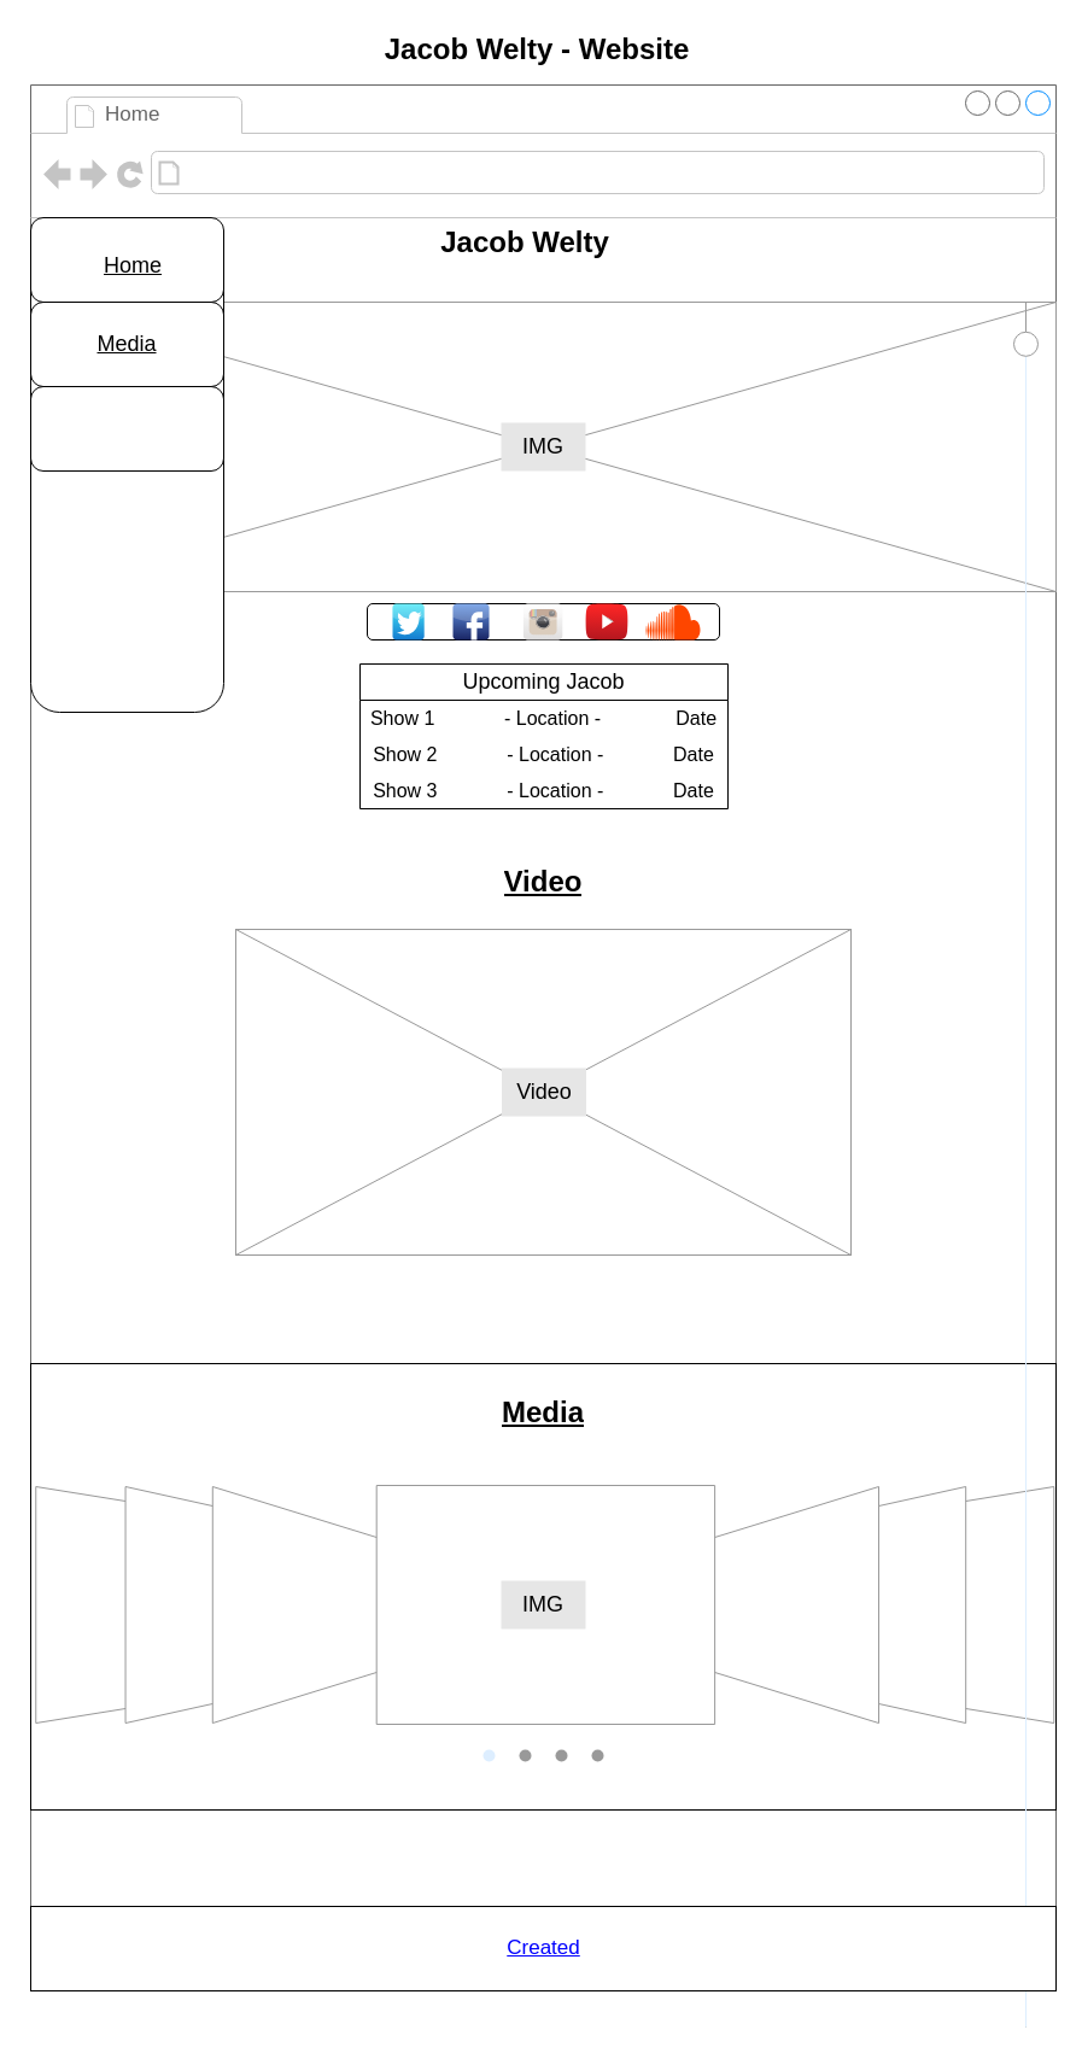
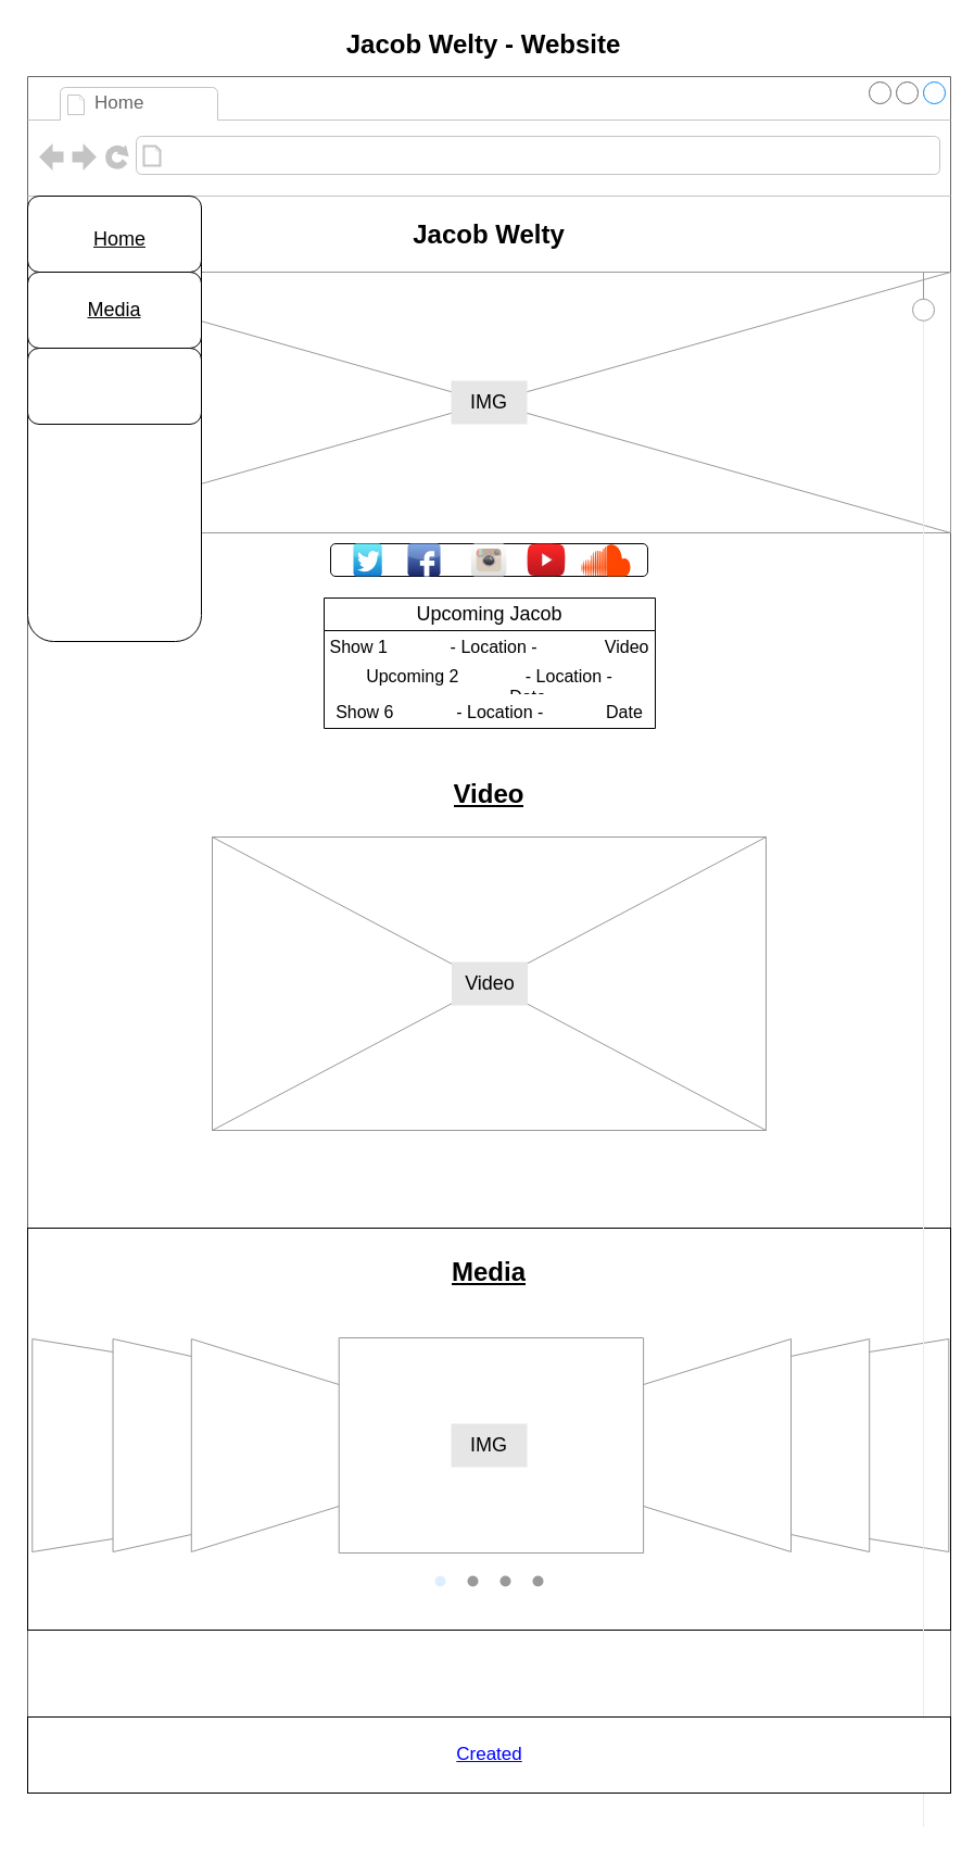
  <mxCell id="0" />
  <mxCell id="1" parent="0" />
  <mxCell id="2" value="" style="strokeWidth=1;shadow=0;dashed=0;align=center;html=1;shape=mxgraph.mockup.containers.browserWindow;rSize=0;strokeColor=#666666;strokeColor2=#008cff;strokeColor3=#c4c4c4;mainText=,;recursiveResize=0;" parent="1" vertex="1"><mxGeometry y="70" width="850" height="1580" as="geometry" x="25" /></mxCell>
  <mxCell id="3" value="" style="verticalLabelPosition=bottom;shadow=0;dashed=0;align=center;html=1;verticalAlign=top;strokeWidth=1;shape=mxgraph.mockup.graphics.simpleIcon;strokeColor=#999999;perimeterSpacing=1;" parent="2" vertex="1"><mxGeometry y="180" width="850" height="240" as="geometry" /></mxCell>
  <mxCell id="4" value="Home" style="strokeWidth=1;shadow=0;dashed=0;align=center;html=1;shape=mxgraph.mockup.containers.anchor;fontSize=17;fontColor=#666666;align=left;whiteSpace=wrap;" parent="2" vertex="1"><mxGeometry x="60" y="12" width="110" height="26" as="geometry" /></mxCell>
  <mxCell id="5" value="" style="rounded=1;whiteSpace=wrap;html=1;direction=south;" parent="2" vertex="1"><mxGeometry y="110" width="160" height="410" as="geometry" /></mxCell>
  <mxCell id="6" value="" style="rounded=1;whiteSpace=wrap;html=1;" parent="2" vertex="1"><mxGeometry y="110" width="160" height="70" as="geometry" /></mxCell>
  <mxCell id="7" value="" style="rounded=1;whiteSpace=wrap;html=1;" parent="2" vertex="1"><mxGeometry y="180" width="160" height="70" as="geometry" /></mxCell>
  <mxCell id="8" value="" style="rounded=1;whiteSpace=wrap;html=1;" parent="2" vertex="1"><mxGeometry y="250" width="160" height="70" as="geometry" /></mxCell>
  <mxCell id="9" value="&lt;font style=&quot;font-size: 18px;&quot;&gt;&lt;u&gt;Home&lt;/u&gt;&lt;/font&gt;" style="text;html=1;align=center;verticalAlign=middle;whiteSpace=wrap;rounded=0;" parent="2" vertex="1"><mxGeometry x="50" y="130" width="70" height="40" as="geometry" /></mxCell>
  <mxCell id="10" value="&lt;font style=&quot;font-size: 18px;&quot;&gt;&lt;u&gt;Media&lt;/u&gt;&lt;/font&gt;" style="text;html=1;align=center;verticalAlign=middle;whiteSpace=wrap;rounded=0;" parent="2" vertex="1"><mxGeometry x="50" y="200" width="60" height="30" as="geometry" /></mxCell>
  <mxCell id="11" value="&lt;font style=&quot;font-size: 18px;&quot;&gt;IMG&lt;/font&gt;" style="text;html=1;align=center;verticalAlign=middle;whiteSpace=wrap;rounded=0;fillColor=#E6E6E6;perimeterSpacing=1;" parent="2" vertex="1"><mxGeometry x="390" y="280" width="70" height="40" as="geometry" /></mxCell>
  <mxCell id="12" value="" style="rounded=0;whiteSpace=wrap;html=1;" parent="2" vertex="1"><mxGeometry y="1060" width="850" height="370" as="geometry" /></mxCell>
- <mxCell id="13" value="&lt;h1 style=&quot;margin-top: 0px;&quot;&gt;Jacob Welty&lt;/h1&gt;" style="text;html=1;whiteSpace=wrap;overflow=hidden;rounded=0;align=center;" parent="2" vertex="1"><mxGeometry x="320" y="110" width="180" height="50" as="geometry" /></mxCell>
+ <mxCell id="13" value="&lt;h1 style=&quot;margin-top: 0px;&quot;&gt;Jacob Welty&lt;/h1&gt;" style="text;html=1;whiteSpace=wrap;overflow=hidden;rounded=0;align=center;" parent="2" vertex="1"><mxGeometry x="335" y="125" width="180" height="50" as="geometry" /></mxCell>
  <mxCell id="14" value="" style="verticalLabelPosition=bottom;shadow=0;dashed=0;align=center;html=1;verticalAlign=top;strokeWidth=1;shape=mxgraph.mockup.navigation.coverFlow;strokeColor=#999999;" parent="2" vertex="1"><mxGeometry y="1160" width="850" height="200" as="geometry" /></mxCell>
  <mxCell id="15" value="&lt;font style=&quot;font-size: 18px;&quot;&gt;IMG&lt;/font&gt;" style="text;html=1;align=center;verticalAlign=middle;whiteSpace=wrap;rounded=0;fillColor=#E6E6E6;perimeterSpacing=1;" parent="2" vertex="1"><mxGeometry x="390" y="1240" width="70" height="40" as="geometry" /></mxCell>
  <mxCell id="16" value="" style="verticalLabelPosition=bottom;shadow=0;dashed=0;align=center;html=1;verticalAlign=top;strokeWidth=1;shape=mxgraph.mockup.navigation.pageControl;fillColor=#999999;strokeColor=#ddeeff;" parent="2" vertex="1"><mxGeometry x="375" y="1370" width="100" height="30" as="geometry" /></mxCell>
  <mxCell id="17" style="edgeStyle=orthogonalEdgeStyle;rounded=0;orthogonalLoop=1;jettySize=auto;html=1;exitX=1;exitY=0.5;exitDx=0;exitDy=0;" parent="2" source="5" target="5" edge="1"><mxGeometry relative="1" as="geometry" /></mxCell>
  <mxCell id="18" value="&lt;h1 style=&quot;margin-top: 0px;&quot;&gt;&lt;u&gt;Media&lt;/u&gt;&lt;/h1&gt;" style="text;html=1;whiteSpace=wrap;overflow=hidden;rounded=0;align=center;" parent="2" vertex="1"><mxGeometry x="335" y="1080" width="180" height="50" as="geometry" /></mxCell>
  <mxCell id="19" value="&lt;font style=&quot;font-size: 18px;&quot;&gt;Upcoming Jacob&lt;/font&gt;" style="swimlane;fontStyle=0;childLayout=stackLayout;horizontal=1;startSize=30;horizontalStack=0;resizeParent=1;resizeParentMax=0;resizeLast=0;collapsible=1;marginBottom=0;whiteSpace=wrap;html=1;" parent="2" vertex="1"><mxGeometry x="273" y="480" width="305" height="120" as="geometry"><mxRectangle x="285" y="440" width="60" height="30" as="alternateBounds" /></mxGeometry></mxCell>
- <mxCell id="20" value="&lt;font style=&quot;font-size: 16px;&quot;&gt;Show 1&lt;span style=&quot;white-space: pre;&quot;&gt;&#09;&lt;/span&gt;&lt;span style=&quot;white-space: pre;&quot;&gt;&#09;&lt;/span&gt; - Location -&lt;span style=&quot;white-space: pre;&quot;&gt;&#09;&lt;/span&gt;&lt;span style=&quot;white-space: pre;&quot;&gt;&#09;&lt;/span&gt; Date&lt;/font&gt;" style="text;strokeColor=none;fillColor=none;align=center;verticalAlign=middle;spacingLeft=4;spacingRight=4;overflow=hidden;points=[[0,0.5],[1,0.5]];portConstraint=eastwest;rotatable=0;whiteSpace=wrap;html=1;" parent="19" vertex="1"><mxGeometry y="30" width="305" height="30" as="geometry" /></mxCell>
- <mxCell id="21" value="&lt;font style=&quot;font-size: 16px;&quot;&gt;Show 2&lt;span style=&quot;white-space: pre;&quot;&gt;&#09;&lt;/span&gt;&lt;span style=&quot;white-space: pre;&quot;&gt;&#09;&lt;/span&gt; - Location - &lt;span style=&quot;white-space: pre;&quot;&gt;&#09;&lt;/span&gt;&lt;span style=&quot;white-space: pre;&quot;&gt;&#09;&lt;/span&gt;Date&lt;/font&gt;" style="text;strokeColor=none;fillColor=none;align=center;verticalAlign=middle;spacingLeft=4;spacingRight=4;overflow=hidden;points=[[0,0.5],[1,0.5]];portConstraint=eastwest;rotatable=0;whiteSpace=wrap;html=1;" parent="19" vertex="1"><mxGeometry y="60" width="305" height="30" as="geometry" /></mxCell>
- <mxCell id="22" value="&lt;font style=&quot;font-size: 16px;&quot;&gt;Show 3&lt;span style=&quot;white-space: pre;&quot;&gt;&#09;&lt;/span&gt;&lt;span style=&quot;white-space: pre;&quot;&gt;&#09;&lt;/span&gt; - Location - &lt;span style=&quot;white-space: pre;&quot;&gt;&#09;&lt;/span&gt;&lt;span style=&quot;white-space: pre;&quot;&gt;&#09;&lt;/span&gt;Date&lt;/font&gt;" style="text;strokeColor=none;fillColor=none;align=center;verticalAlign=middle;spacingLeft=4;spacingRight=4;overflow=hidden;points=[[0,0.5],[1,0.5]];portConstraint=eastwest;rotatable=0;whiteSpace=wrap;html=1;" parent="19" vertex="1"><mxGeometry y="90" width="305" height="30" as="geometry" /></mxCell>
+ <mxCell id="20" value="&lt;font style=&quot;font-size: 16px;&quot;&gt;Show 1&lt;span style=&quot;white-space: pre;&quot;&gt;&#09;&lt;/span&gt;&lt;span style=&quot;white-space: pre;&quot;&gt;&#09;&lt;/span&gt; - Location -&lt;span style=&quot;white-space: pre;&quot;&gt;&#09;&lt;/span&gt;&lt;span style=&quot;white-space: pre;&quot;&gt;&#09;&lt;/span&gt; Video&lt;/font&gt;" style="text;strokeColor=none;fillColor=none;align=center;verticalAlign=middle;spacingLeft=4;spacingRight=4;overflow=hidden;points=[[0,0.5],[1,0.5]];portConstraint=eastwest;rotatable=0;whiteSpace=wrap;html=1;" parent="19" vertex="1"><mxGeometry y="30" width="305" height="30" as="geometry" /></mxCell>
+ <mxCell id="21" value="&lt;font style=&quot;font-size: 16px;&quot;&gt;Upcoming 2&lt;span style=&quot;white-space: pre;&quot;&gt;&#09;&lt;/span&gt;&lt;span style=&quot;white-space: pre;&quot;&gt;&#09;&lt;/span&gt; - Location - &lt;span style=&quot;white-space: pre;&quot;&gt;&#09;&lt;/span&gt;&lt;span style=&quot;white-space: pre;&quot;&gt;&#09;&lt;/span&gt;Date&lt;/font&gt;" style="text;strokeColor=none;fillColor=none;align=center;verticalAlign=middle;spacingLeft=4;spacingRight=4;overflow=hidden;points=[[0,0.5],[1,0.5]];portConstraint=eastwest;rotatable=0;whiteSpace=wrap;html=1;" parent="19" vertex="1"><mxGeometry y="60" width="305" height="30" as="geometry" /></mxCell>
+ <mxCell id="22" value="&lt;font style=&quot;font-size: 16px;&quot;&gt;Show 6&lt;span style=&quot;white-space: pre;&quot;&gt;&#09;&lt;/span&gt;&lt;span style=&quot;white-space: pre;&quot;&gt;&#09;&lt;/span&gt; - Location - &lt;span style=&quot;white-space: pre;&quot;&gt;&#09;&lt;/span&gt;&lt;span style=&quot;white-space: pre;&quot;&gt;&#09;&lt;/span&gt;Date&lt;/font&gt;" style="text;strokeColor=none;fillColor=none;align=center;verticalAlign=middle;spacingLeft=4;spacingRight=4;overflow=hidden;points=[[0,0.5],[1,0.5]];portConstraint=eastwest;rotatable=0;whiteSpace=wrap;html=1;" parent="19" vertex="1"><mxGeometry y="90" width="305" height="30" as="geometry" /></mxCell>
  <mxCell id="23" value="" style="verticalLabelPosition=bottom;shadow=0;dashed=0;align=center;html=1;verticalAlign=top;strokeWidth=1;shape=mxgraph.mockup.forms.horSlider;strokeColor=#999999;sliderStyle=basic;sliderPos=97.902;handleStyle=circle;fillColor2=#ddeeff;direction=north;" parent="2" vertex="1"><mxGeometry x="810" y="180" width="30" height="1430" as="geometry" /></mxCell>
  <mxCell id="24" value="" style="verticalLabelPosition=bottom;shadow=0;dashed=0;align=center;html=1;verticalAlign=top;strokeWidth=1;shape=mxgraph.mockup.graphics.simpleIcon;strokeColor=#999999;" parent="2" vertex="1"><mxGeometry x="170" y="700" width="510" height="270" as="geometry" /></mxCell>
  <mxCell id="25" value="&lt;h1 style=&quot;margin-top: 0px;&quot;&gt;&lt;u&gt;Video&lt;/u&gt;&lt;/h1&gt;" style="text;html=1;whiteSpace=wrap;overflow=hidden;rounded=0;align=center;" parent="2" vertex="1"><mxGeometry x="335" y="640" width="180" height="50" as="geometry" /></mxCell>
  <mxCell id="26" value="&lt;font style=&quot;font-size: 18px;&quot;&gt;Video&lt;/font&gt;" style="text;html=1;align=center;verticalAlign=middle;whiteSpace=wrap;rounded=0;fillColor=#E6E6E6;perimeterSpacing=1;" parent="2" vertex="1"><mxGeometry x="390.5" y="815" width="70" height="40" as="geometry" /></mxCell>
  <mxCell id="27" value="" style="rounded=0;whiteSpace=wrap;html=1;" parent="2" vertex="1"><mxGeometry y="1510" width="850" height="70" as="geometry" /></mxCell>
  <mxCell id="28" value="Created" style="shape=rectangle;strokeColor=none;fillColor=none;linkText=;fontSize=17;fontColor=#0000ff;fontStyle=4;html=1;align=center;" parent="2" vertex="1"><mxGeometry x="350" y="1530" width="150" height="30" as="geometry" /></mxCell>
  <mxCell id="29" value="&lt;h1 style=&quot;margin-top: 0px;&quot;&gt;Jacob Welty - Website&lt;/h1&gt;" style="text;html=1;whiteSpace=wrap;overflow=hidden;rounded=0;align=center;" parent="1" vertex="1"><mxGeometry x="20" y="20" width="850" height="40" as="geometry" /></mxCell>
  <mxCell id="30" value="" style="rounded=1;whiteSpace=wrap;html=1;" parent="1" vertex="1"><mxGeometry x="304" y="500" width="292" height="30" as="geometry" /></mxCell>
  <mxCell id="31" value="" style="dashed=0;outlineConnect=0;html=1;align=center;labelPosition=center;verticalLabelPosition=bottom;verticalAlign=top;shape=mxgraph.weblogos.soundcloud;fillColor=#FE4600;strokeColor=none" parent="1" vertex="1"><mxGeometry x="535" y="500" width="45" height="30" as="geometry" /></mxCell>
  <mxCell id="32" value="" style="dashed=0;outlineConnect=0;html=1;align=center;labelPosition=center;verticalLabelPosition=bottom;verticalAlign=top;shape=mxgraph.weblogos.youtube_2;fillColor=#FF2626;gradientColor=#B5171F" parent="1" vertex="1"><mxGeometry x="485" y="500" width="35" height="30" as="geometry" /></mxCell>
  <mxCell id="33" value="" style="dashed=0;outlineConnect=0;html=1;align=center;labelPosition=center;verticalLabelPosition=bottom;verticalAlign=top;shape=mxgraph.webicons.instagram;gradientColor=#DFDEDE" parent="1" vertex="1"><mxGeometry x="433.4" y="500" width="32.4" height="30" as="geometry" /></mxCell>
  <mxCell id="34" value="" style="dashed=0;outlineConnect=0;html=1;align=center;labelPosition=center;verticalLabelPosition=bottom;verticalAlign=top;shape=mxgraph.webicons.facebook;fillColor=#6294E4;gradientColor=#1A2665" parent="1" vertex="1"><mxGeometry x="375" y="500" width="30" height="30" as="geometry" /></mxCell>
  <mxCell id="35" value="" style="dashed=0;outlineConnect=0;html=1;align=center;labelPosition=center;verticalLabelPosition=bottom;verticalAlign=top;shape=mxgraph.webicons.twitter;fillColor=#49EAF7;gradientColor=#137BD0" parent="1" vertex="1"><mxGeometry x="325" y="500" width="26.2" height="30" as="geometry" /></mxCell>
